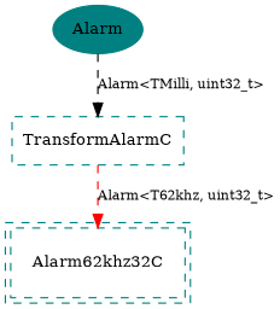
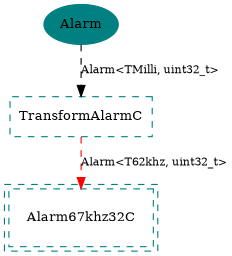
  digraph {
    node [color=teal fontsize=12 shape=box style=dashed]
    edge [fontsize=10 style=dashed]
    n1 [label=Alarm shape=ellipse style=filled]
    n2 [label=TransformAlarmC]
-   n3 [label=Alarm62khz32C peripheries=2]
+   n3 [label=Alarm67khz32C peripheries=2]
    n1 -> n2 [color=black label="Alarm<TMilli, uint32_t>"]
    n2 -> n3 [color=red label="Alarm<T62khz, uint32_t>"]
  }
